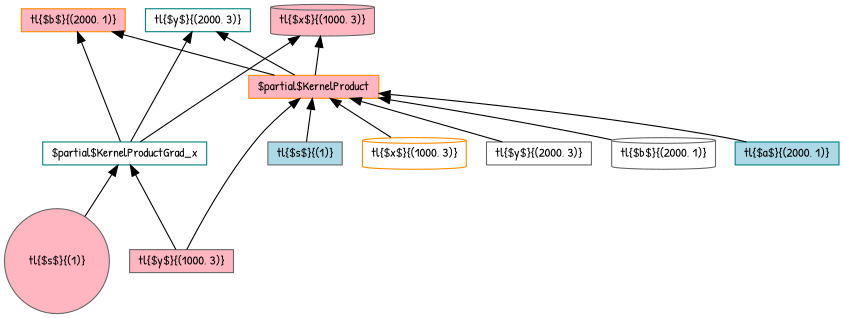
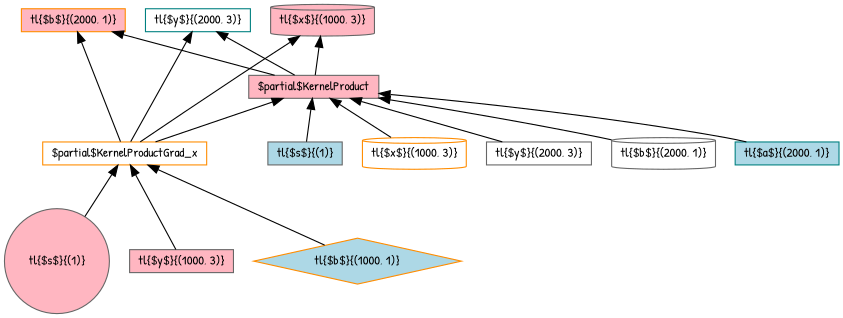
  digraph {
    fontname="Patrick Hand"
    ordering=in
    rankdir=BT
    node [align=right color=gray40 fillcolor=white fontname="Patrick Hand" fontsize=12 margin="\"0.5\"" ranksep=0.1 shape=box style=filled]
    edge [fontname="Patrick Hand"]
-   n1 [color=teal height=0.2 label="$\partial$KernelProductGrad_x"]
+   n1 [color=darkorange height=0.2 label="$\partial$KernelProductGrad_x"]
    n2 [color=darkorange fillcolor=lightpink height=0.2 label="\tl{$b$}{(2000, 1)}"]
    n3 [color=teal height=0.2 label="\tl{$y$}{(2000, 3)}"]
    n4 [fillcolor=lightpink height=0.2 label="\tl{$x$}{(1000, 3)}" shape=cylinder]
-   n5 [color=darkorange fillcolor=lightpink height=0.2 label="$\partial$KernelProduct"]
+   n5 [fillcolor=lightpink height=0.2 label="$\partial$KernelProduct"]
    n6 [fillcolor=lightblue height=0.2 label="\tl{$s$}{(1)}"]
    n7 [color=darkorange height=0.2 label="\tl{$x$}{(1000, 3)}" shape=cylinder]
    n8 [height=0.2 label="\tl{$y$}{(2000, 3)}"]
    n9 [height=0.2 label="\tl{$b$}{(2000, 1)}" shape=cylinder]
    n10 [fillcolor=lightpink height=0.2 label="\tl{$s$}{(1)}" shape=circle]
    n11 [color=teal fillcolor=lightblue height=0.2 label="\tl{$a$}{(2000, 1)}"]
    n12 [fillcolor=lightpink height=0.2 label="\tl{$y$}{(1000, 3)}"]
+   n13 [color=darkorange fillcolor=lightblue height=0.2 label="\tl{$b$}{(1000, 1)}" shape=diamond]
    n1 -> n2
    n1 -> n3
    n1 -> n4
-   n12 -> n5
+   n1 -> n5
    n5 -> n2
    n5 -> n3
    n5 -> n4
    n6 -> n5
    n7 -> n5
    n8 -> n5
    n9 -> n5
    n10 -> n1
    n11 -> n5
    n12 -> n1
+   n13 -> n1
  }
